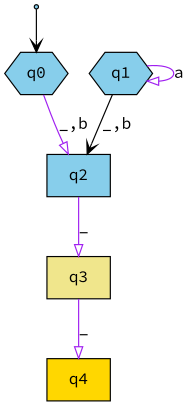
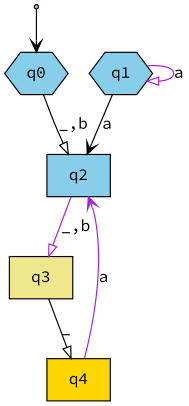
  digraph {
    fontname="Source Code Pro"
    rankdir=TB
    node [fillcolor=skyblue fontname="Source Code Pro" shape=box style=filled]
    edge [arrowhead=onormal color=purple fontname="Source Code Pro"]
    inic [shape=point]
    q0 [shape=hexagon]
    q2
    q1 [shape=hexagon]
    q3 [fillcolor=khaki]
    q4 [fillcolor=gold]
    inic -> q0 [arrowhead=vee color=black]
-   q0 -> q2 [label="_,b"]
-   q2 -> q3 [label=_]
-   q1 -> q2 [arrowhead=vee color=black label="_,b"]
+   q0 -> q2 [color=black label="_,b"]
+   q2 -> q3 [label="_,b"]
+   q1 -> q2 [arrowhead=vee color=black label=a]
    q1 -> q1 [label=a]
-   q3 -> q4 [label=_]
+   q3 -> q4 [color=black label=_]
+   q4 -> q2 [arrowhead=vee label=a]
  }
